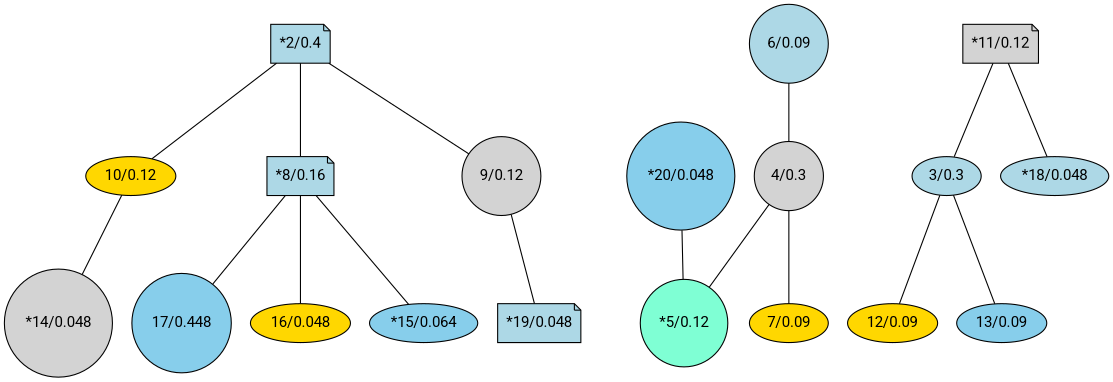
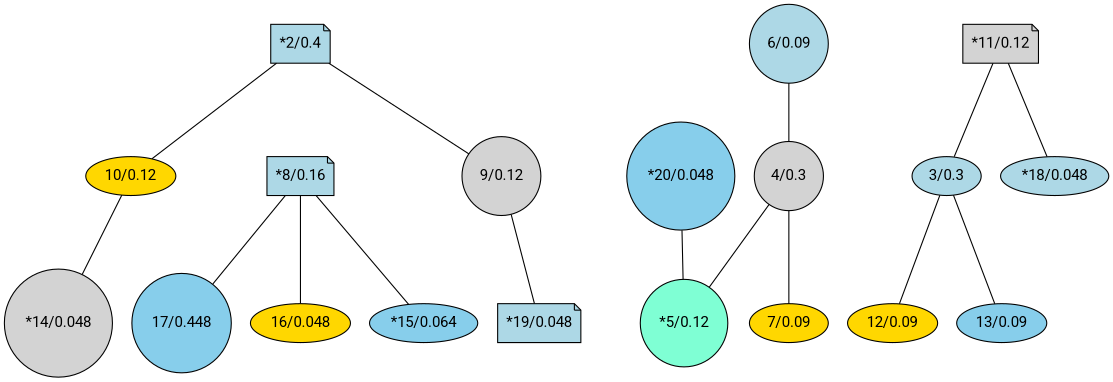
  strict graph {
    fontname=Roboto
    node [energy=0.12 fillcolor=lightblue fontname=Roboto shape=ellipse style=filled visited=True]
    edge [fontname=Roboto]
    "*2/0.4" [energy=0.4 shape=note]
    "10/0.12" [fillcolor=gold]
    "*8/0.16" [energy=0.16000000000000003 shape=note]
    "9/0.12" [fillcolor=lightgrey shape=circle]
    "4/0.3" [energy=0.3 fillcolor=lightgrey shape=circle]
    "7/0.09" [energy=0.09 fillcolor=gold]
    "*5/0.12" [fillcolor=aquamarine shape=circle]
    "3/0.3" [energy=0.3]
    "12/0.09" [energy=0.09 fillcolor=gold]
    "13/0.09" [energy=0.09 fillcolor=skyblue]
    "*14/0.048" [energy=0.048 fillcolor=lightgrey shape=circle]
    n12 [energy=0.04800000000000001 fillcolor=skyblue label="17/0.448" shape=circle]
    "16/0.048" [energy=0.04800000000000001 fillcolor=gold]
    "*15/0.064" [energy=0.06400000000000002 fillcolor=skyblue]
    "*19/0.048" [energy=0.048 shape=note]
    "6/0.09" [energy=0.09 shape=circle]
    "*20/0.048" [energy=0.048 fillcolor=skyblue shape=circle]
    "*11/0.12" [fillcolor=lightgrey shape=note]
    "*18/0.048" [energy=0.048]
    "*2/0.4" -- "10/0.12"
-   "*2/0.4" -- "*8/0.16"
    "*2/0.4" -- "9/0.12"
    "10/0.12" -- "*14/0.048"
    "*8/0.16" -- n12
    "*8/0.16" -- "16/0.048"
    "*8/0.16" -- "*15/0.064"
    "9/0.12" -- "*19/0.048"
    "4/0.3" -- "7/0.09"
    "4/0.3" -- "*5/0.12"
    "3/0.3" -- "12/0.09"
    "3/0.3" -- "13/0.09"
    "6/0.09" -- "4/0.3"
    "*20/0.048" -- "*5/0.12"
    "*11/0.12" -- "3/0.3"
    "*11/0.12" -- "*18/0.048"
  }
